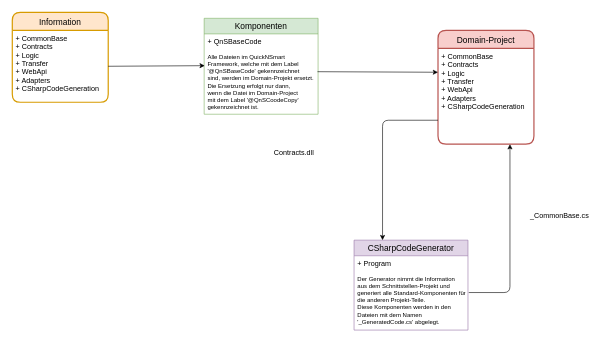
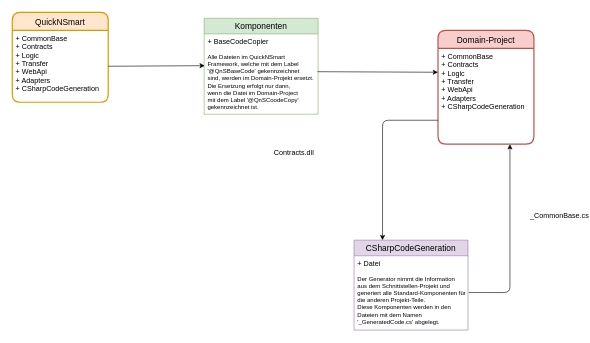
  <mxCell id="0" />
  <mxCell id="1" parent="0" />
- <mxCell id="2" value="Information" style="swimlane;childLayout=stackLayout;horizontal=1;startSize=30;horizontalStack=0;fillColor=#ffe6cc;rounded=1;fontSize=14;fontStyle=0;strokeWidth=2;resizeParent=0;resizeLast=1;shadow=0;dashed=0;align=center;strokeColor=#d79b00;" parent="1" vertex="1"><mxGeometry x="20" y="20" width="160" height="150" as="geometry" /></mxCell>
+ <mxCell id="2" value="QuickNSmart" style="swimlane;childLayout=stackLayout;horizontal=1;startSize=30;horizontalStack=0;fillColor=#ffe6cc;rounded=1;fontSize=14;fontStyle=0;strokeWidth=2;resizeParent=0;resizeLast=1;shadow=0;dashed=0;align=center;strokeColor=#d79b00;" parent="1" vertex="1"><mxGeometry x="20" y="20" width="160" height="150" as="geometry" /></mxCell>
  <mxCell id="3" value="+ CommonBase&#10;+ Contracts&#10;+ Logic&#10;+ Transfer&#10;+ WebApi&#10;+ Adapters&#10;+ CSharpCodeGeneration" style="align=left;strokeColor=none;fillColor=none;spacingLeft=4;fontSize=12;verticalAlign=top;resizable=0;rotatable=0;part=1;" parent="2" vertex="1"><mxGeometry y="30" width="160" height="120" as="geometry" /></mxCell>
  <mxCell id="4" value="Domain-Project" style="swimlane;childLayout=stackLayout;horizontal=1;startSize=30;horizontalStack=0;fillColor=#f8cecc;rounded=1;fontSize=14;fontStyle=0;strokeWidth=2;resizeParent=0;resizeLast=1;shadow=0;dashed=0;align=center;strokeColor=#b85450;" parent="1" vertex="1"><mxGeometry x="730" y="50" width="160" height="190" as="geometry" /></mxCell>
  <mxCell id="5" value="+ CommonBase&#10;+ Contracts&#10;+ Logic&#10;+ Transfer&#10;+ WebApi&#10;+ Adapters&#10;+ CSharpCodeGeneration" style="align=left;strokeColor=none;fillColor=none;spacingLeft=4;fontSize=12;verticalAlign=top;resizable=0;rotatable=0;part=1;" parent="4" vertex="1"><mxGeometry y="30" width="160" height="160" as="geometry" /></mxCell>
  <mxCell id="6" value="Komponenten" style="swimlane;fontStyle=0;childLayout=stackLayout;horizontal=1;startSize=26;fillColor=#d5e8d4;horizontalStack=0;resizeParent=1;resizeParentMax=0;resizeLast=0;collapsible=1;marginBottom=0;swimlaneFillColor=#ffffff;align=center;fontSize=14;strokeColor=#82b366;" parent="1" vertex="1"><mxGeometry x="340" y="30" width="190" height="160" as="geometry" /></mxCell>
- <mxCell id="7" value="+ QnSBaseCode" style="text;strokeColor=none;fillColor=none;spacingLeft=4;spacingRight=4;overflow=hidden;rotatable=0;points=[[0,0.5],[1,0.5]];portConstraint=eastwest;fontSize=12;" parent="6" vertex="1"><mxGeometry y="26" width="190" height="26" as="geometry" /></mxCell>
+ <mxCell id="7" value="+ BaseCodeCopier" style="text;strokeColor=none;fillColor=none;spacingLeft=4;spacingRight=4;overflow=hidden;rotatable=0;points=[[0,0.5],[1,0.5]];portConstraint=eastwest;fontSize=12;" parent="6" vertex="1"><mxGeometry y="26" width="190" height="26" as="geometry" /></mxCell>
  <mxCell id="8" value="Alle Dateien im QuickNSmart &#10;Framework, welche mit dem Label &#10;'@QnSBaseCode' gekennzeichnet  &#10;sind, werden im Domain-Projekt ersetzt. &#10;Die Ersetzung erfolgt nur dann, &#10;wenn die Datei im Domain-Project &#10;mit dem Label '@QnSCoodeCopy' &#10;gekennzeichnet ist." style="text;strokeColor=none;fillColor=none;spacingLeft=4;spacingRight=4;overflow=hidden;rotatable=0;points=[[0,0.5],[1,0.5]];portConstraint=eastwest;fontSize=10;" parent="6" vertex="1"><mxGeometry y="52" width="190" height="108" as="geometry" /></mxCell>
  <mxCell id="9" value="" style="endArrow=classic;html=1;fontSize=10;entryX=0.005;entryY=0.25;entryDx=0;entryDy=0;exitX=1;exitY=0.5;exitDx=0;exitDy=0;entryPerimeter=0;" parent="1" source="3" target="8" edge="1"><mxGeometry width="50" height="50" relative="1" as="geometry"><mxPoint x="20" y="410" as="sourcePoint" /><mxPoint x="70" y="360" as="targetPoint" /></mxGeometry></mxCell>
  <mxCell id="10" value="" style="endArrow=classic;html=1;fontSize=10;exitX=0.995;exitY=0.343;exitDx=0;exitDy=0;entryX=0;entryY=0.25;entryDx=0;entryDy=0;exitPerimeter=0;" parent="1" source="8" target="5" edge="1"><mxGeometry width="50" height="50" relative="1" as="geometry"><mxPoint x="640" y="330" as="sourcePoint" /><mxPoint x="690" y="280" as="targetPoint" /></mxGeometry></mxCell>
- <mxCell id="11" value="CSharpCodeGenerator" style="swimlane;fontStyle=0;childLayout=stackLayout;horizontal=1;startSize=26;fillColor=#e1d5e7;horizontalStack=0;resizeParent=1;resizeParentMax=0;resizeLast=0;collapsible=1;marginBottom=0;swimlaneFillColor=#ffffff;align=center;fontSize=14;strokeColor=#9673a6;" parent="1" vertex="1"><mxGeometry x="590" y="400" width="190" height="150" as="geometry" /></mxCell>
- <mxCell id="12" value="+ Program" style="text;strokeColor=none;fillColor=none;spacingLeft=4;spacingRight=4;overflow=hidden;rotatable=0;points=[[0,0.5],[1,0.5]];portConstraint=eastwest;fontSize=12;" parent="11" vertex="1"><mxGeometry y="26" width="190" height="26" as="geometry" /></mxCell>
+ <mxCell id="11" value="CSharpCodeGeneration" style="swimlane;fontStyle=0;childLayout=stackLayout;horizontal=1;startSize=26;fillColor=#e1d5e7;horizontalStack=0;resizeParent=1;resizeParentMax=0;resizeLast=0;collapsible=1;marginBottom=0;swimlaneFillColor=#ffffff;align=center;fontSize=14;strokeColor=#9673a6;" parent="1" vertex="1"><mxGeometry x="590" y="400" width="190" height="150" as="geometry" /></mxCell>
+ <mxCell id="12" value="+ Datei" style="text;strokeColor=none;fillColor=none;spacingLeft=4;spacingRight=4;overflow=hidden;rotatable=0;points=[[0,0.5],[1,0.5]];portConstraint=eastwest;fontSize=12;" parent="11" vertex="1"><mxGeometry y="26" width="190" height="26" as="geometry" /></mxCell>
  <mxCell id="13" value="Der Generator nimmt die Information &#10;aus dem Schnittstellen-Projekt und &#10;generiert alle Standard-Komponenten für &#10;die anderen Projekt-Teile. &#10;Diese Komponenten werden in den &#10;Dateien mit dem Namen &#10;'_GeneratedCode.cs' abgelegt." style="text;strokeColor=none;fillColor=none;spacingLeft=4;spacingRight=4;overflow=hidden;rotatable=0;points=[[0,0.5],[1,0.5]];portConstraint=eastwest;fontSize=10;" parent="11" vertex="1"><mxGeometry y="52" width="190" height="98" as="geometry" /></mxCell>
  <mxCell id="14" value="Contracts.dll" style="text;html=1;strokeColor=none;fillColor=none;align=center;verticalAlign=middle;whiteSpace=wrap;rounded=0;" parent="1" vertex="1"><mxGeometry x="470" y="230" width="40" height="50" as="geometry" /></mxCell>
  <mxCell id="15" value="" style="edgeStyle=segmentEdgeStyle;endArrow=classic;html=1;entryX=0.75;entryY=1;entryDx=0;entryDy=0;exitX=1.007;exitY=0.361;exitDx=0;exitDy=0;exitPerimeter=0;" parent="1" source="13" target="5" edge="1"><mxGeometry width="50" height="50" relative="1" as="geometry"><mxPoint x="840" y="610" as="sourcePoint" /><mxPoint x="890" y="560" as="targetPoint" /></mxGeometry></mxCell>
  <mxCell id="16" value="_CommonBase.cs" style="text;html=1;strokeColor=none;fillColor=none;align=center;verticalAlign=middle;whiteSpace=wrap;rounded=0;" parent="1" vertex="1"><mxGeometry x="930" y="350" width="6" height="20" as="geometry" /></mxCell>
  <mxCell id="17" value="" style="edgeStyle=segmentEdgeStyle;endArrow=classic;html=1;exitX=0;exitY=0.75;exitDx=0;exitDy=0;entryX=0.25;entryY=0;entryDx=0;entryDy=0;" parent="1" source="5" target="11" edge="1"><mxGeometry width="50" height="50" relative="1" as="geometry"><mxPoint x="490" y="560" as="sourcePoint" /><mxPoint x="540" y="510" as="targetPoint" /></mxGeometry></mxCell>
